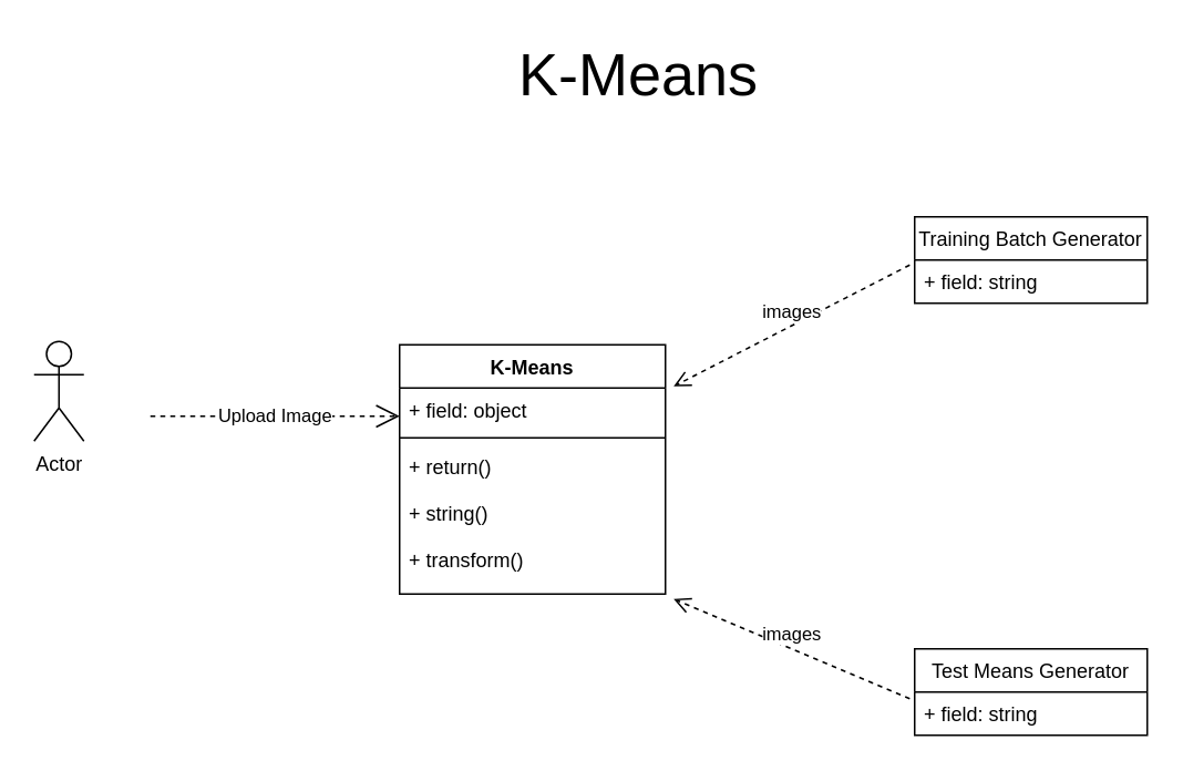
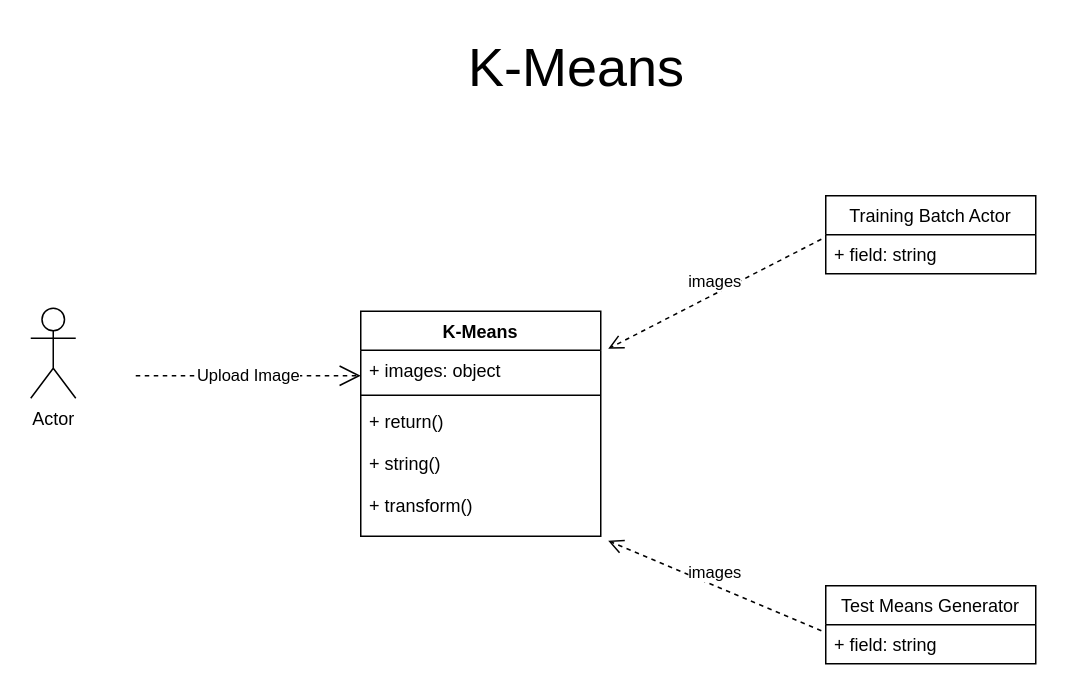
  <mxCell id="0" />
  <mxCell id="1" parent="0" />
  <mxCell id="2" value="&lt;font style=&quot;font-size: 36px&quot;&gt;K-Means&lt;/font&gt;" style="text;html=1;resizable=0;points=[];autosize=1;align=left;verticalAlign=top;spacingTop=-4;" vertex="1" parent="1"><mxGeometry x="310" y="20" width="160" height="20" as="geometry" /></mxCell>
  <mxCell id="3" value="Actor" style="shape=umlActor;verticalLabelPosition=bottom;labelBackgroundColor=#ffffff;verticalAlign=top;html=1;" vertex="1" parent="1"><mxGeometry x="20" y="205" width="30" height="60" as="geometry" /></mxCell>
  <mxCell id="4" value="Upload Image" style="endArrow=open;endSize=12;dashed=1;html=1;" edge="1" parent="1"><mxGeometry width="160" relative="1" as="geometry"><mxPoint x="90" y="250" as="sourcePoint" /><mxPoint x="240" y="250" as="targetPoint" /></mxGeometry></mxCell>
  <mxCell id="5" value="K-Means" style="swimlane;fontStyle=1;align=center;verticalAlign=top;childLayout=stackLayout;horizontal=1;startSize=26;horizontalStack=0;resizeParent=1;resizeParentMax=0;resizeLast=0;collapsible=1;marginBottom=0;" vertex="1" parent="1"><mxGeometry x="240" y="207" width="160" height="150" as="geometry" /></mxCell>
- <mxCell id="6" value="+ field: object" style="text;strokeColor=none;fillColor=none;align=left;verticalAlign=top;spacingLeft=4;spacingRight=4;overflow=hidden;rotatable=0;points=[[0,0.5],[1,0.5]];portConstraint=eastwest;" vertex="1" parent="5"><mxGeometry y="26" width="160" height="26" as="geometry" /></mxCell>
+ <mxCell id="6" value="+ images: object" style="text;strokeColor=none;fillColor=none;align=left;verticalAlign=top;spacingLeft=4;spacingRight=4;overflow=hidden;rotatable=0;points=[[0,0.5],[1,0.5]];portConstraint=eastwest;" vertex="1" parent="5"><mxGeometry y="26" width="160" height="26" as="geometry" /></mxCell>
  <mxCell id="7" value="" style="line;strokeWidth=1;fillColor=none;align=left;verticalAlign=middle;spacingTop=-1;spacingLeft=3;spacingRight=3;rotatable=0;labelPosition=right;points=[];portConstraint=eastwest;" vertex="1" parent="5"><mxGeometry y="52" width="160" height="8" as="geometry" /></mxCell>
  <mxCell id="8" value="+ return()&#10;&#10;+ string()&#10;&#10;+ transform()" style="text;strokeColor=none;fillColor=none;align=left;verticalAlign=top;spacingLeft=4;spacingRight=4;overflow=hidden;rotatable=0;points=[[0,0.5],[1,0.5]];portConstraint=eastwest;" vertex="1" parent="5"><mxGeometry y="60" width="160" height="90" as="geometry" /></mxCell>
- <mxCell id="9" value="Training Batch Generator" style="swimlane;fontStyle=0;childLayout=stackLayout;horizontal=1;startSize=26;fillColor=none;horizontalStack=0;resizeParent=1;resizeParentMax=0;resizeLast=0;collapsible=1;marginBottom=0;" vertex="1" parent="1"><mxGeometry x="550" y="130" width="140" height="52" as="geometry" /></mxCell>
+ <mxCell id="9" value="Training Batch Actor" style="swimlane;fontStyle=0;childLayout=stackLayout;horizontal=1;startSize=26;fillColor=none;horizontalStack=0;resizeParent=1;resizeParentMax=0;resizeLast=0;collapsible=1;marginBottom=0;" vertex="1" parent="1"><mxGeometry x="550" y="130" width="140" height="52" as="geometry" /></mxCell>
  <mxCell id="10" value="+ field: string" style="text;strokeColor=none;fillColor=none;align=left;verticalAlign=top;spacingLeft=4;spacingRight=4;overflow=hidden;rotatable=0;points=[[0,0.5],[1,0.5]];portConstraint=eastwest;" vertex="1" parent="9"><mxGeometry y="26" width="140" height="26" as="geometry" /></mxCell>
  <mxCell id="11" value="Test Means Generator" style="swimlane;fontStyle=0;childLayout=stackLayout;horizontal=1;startSize=26;fillColor=none;horizontalStack=0;resizeParent=1;resizeParentMax=0;resizeLast=0;collapsible=1;marginBottom=0;" vertex="1" parent="1"><mxGeometry x="550" y="390" width="140" height="52" as="geometry" /></mxCell>
  <mxCell id="12" value="+ field: string" style="text;strokeColor=none;fillColor=none;align=left;verticalAlign=top;spacingLeft=4;spacingRight=4;overflow=hidden;rotatable=0;points=[[0,0.5],[1,0.5]];portConstraint=eastwest;" vertex="1" parent="11"><mxGeometry y="26" width="140" height="26" as="geometry" /></mxCell>
  <mxCell id="13" value="images" style="html=1;verticalAlign=bottom;endArrow=open;dashed=1;endSize=8;exitX=-0.021;exitY=0.154;exitDx=0;exitDy=0;exitPerimeter=0;entryX=1.031;entryY=1.033;entryDx=0;entryDy=0;entryPerimeter=0;" edge="1" parent="1" source="12" target="8"><mxGeometry relative="1" as="geometry"><mxPoint x="110" y="470" as="sourcePoint" /><mxPoint x="30" y="470" as="targetPoint" /><Array as="points" /></mxGeometry></mxCell>
  <mxCell id="14" value="images" style="html=1;verticalAlign=bottom;endArrow=open;dashed=1;endSize=8;exitX=-0.021;exitY=0.115;exitDx=0;exitDy=0;exitPerimeter=0;entryX=1.031;entryY=-0.038;entryDx=0;entryDy=0;entryPerimeter=0;" edge="1" parent="1" source="10" target="6"><mxGeometry relative="1" as="geometry"><mxPoint x="110" y="470" as="sourcePoint" /><mxPoint x="30" y="470" as="targetPoint" /></mxGeometry></mxCell>
